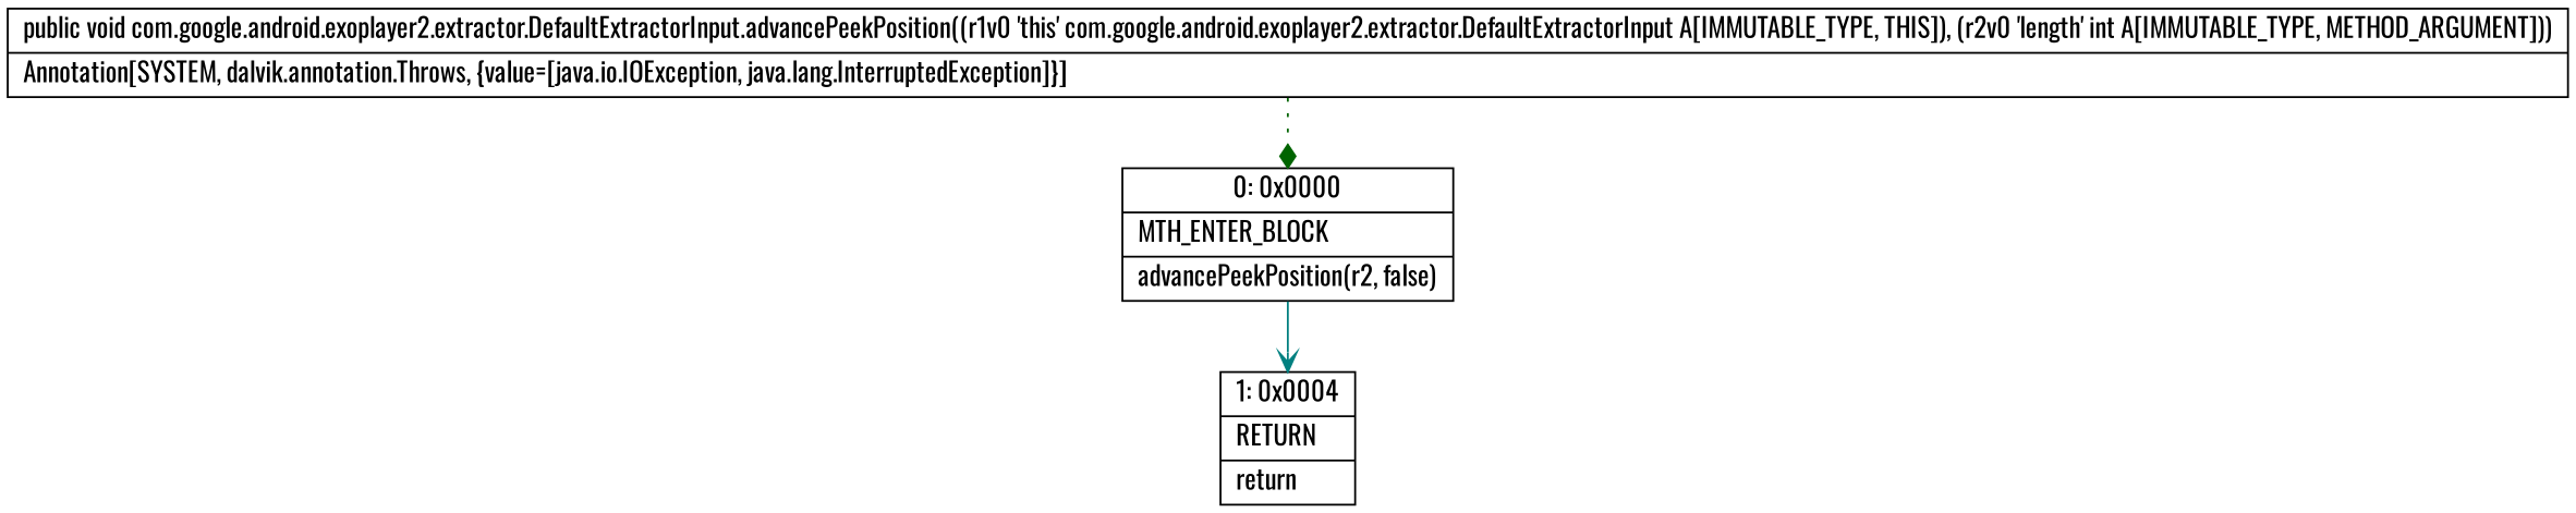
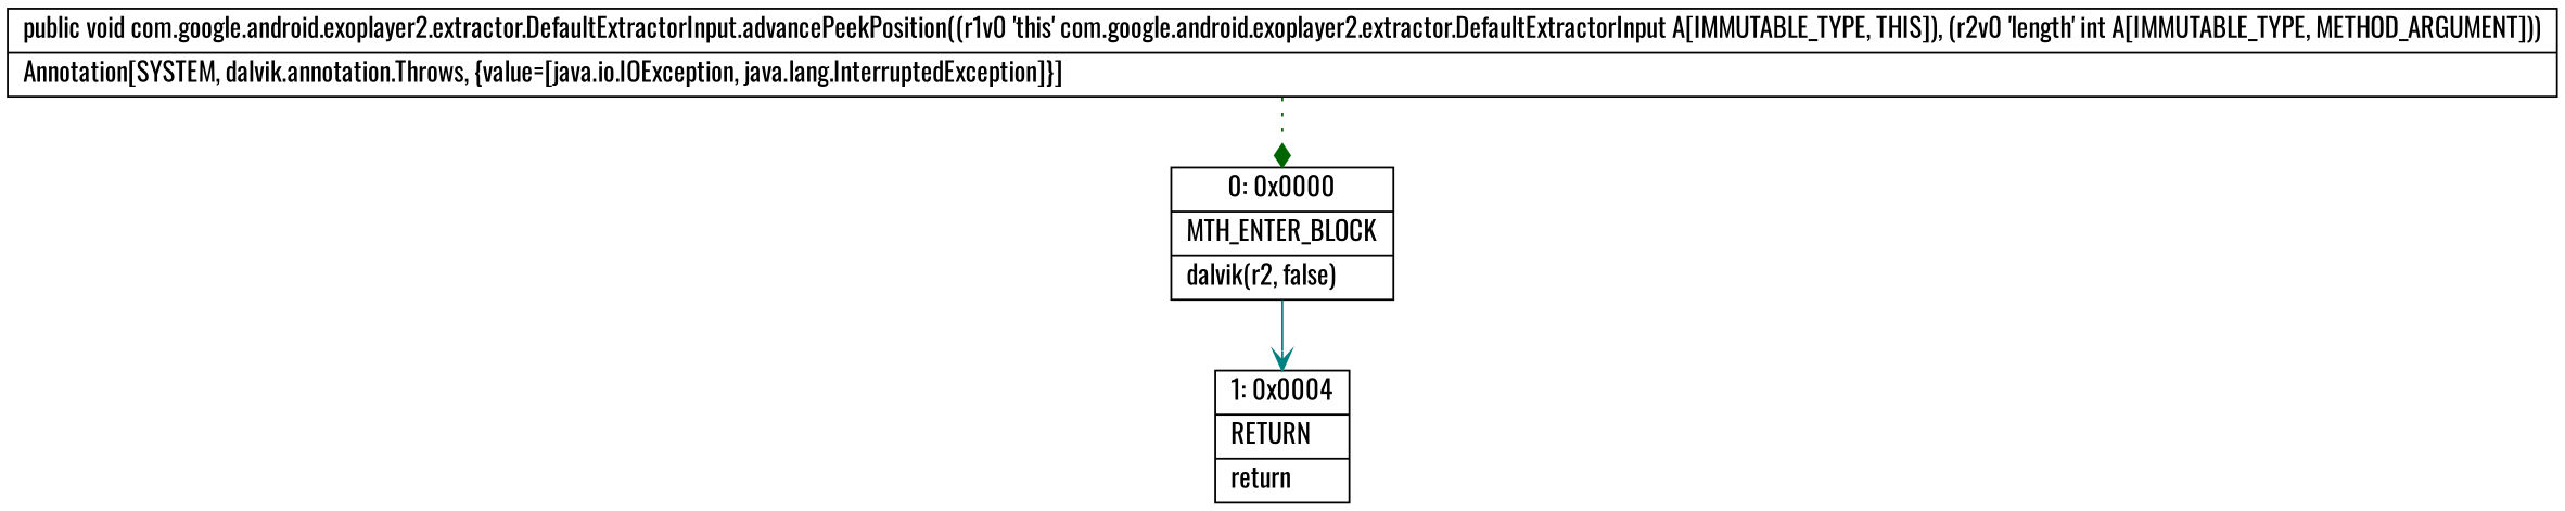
  digraph {
    fontname=Oswald
    node [shape=record fontname=Oswald]
    edge [fontname=Oswald]
-   n1 [label="{0\:\ 0x0000|MTH_ENTER_BLOCK\l|advancePeekPosition(r2, false)\l}"]
+   n1 [label="{0\:\ 0x0000|MTH_ENTER_BLOCK\l|dalvik(r2, false)\l}"]
    n2 [label="{1\:\ 0x0004|RETURN\l|return\l}"]
    n3 [label="{public void com.google.android.exoplayer2.extractor.DefaultExtractorInput.advancePeekPosition((r1v0 'this' com.google.android.exoplayer2.extractor.DefaultExtractorInput A[IMMUTABLE_TYPE, THIS]), (r2v0 'length' int A[IMMUTABLE_TYPE, METHOD_ARGUMENT]))  | Annotation[SYSTEM, dalvik.annotation.Throws, \{value=[java.io.IOException, java.lang.InterruptedException]\}]\l}"]
    n1 -> n2 [color=teal style=solid arrowhead=vee]
    n3 -> n1 [color=darkgreen style=dotted arrowhead=diamond]
  }
